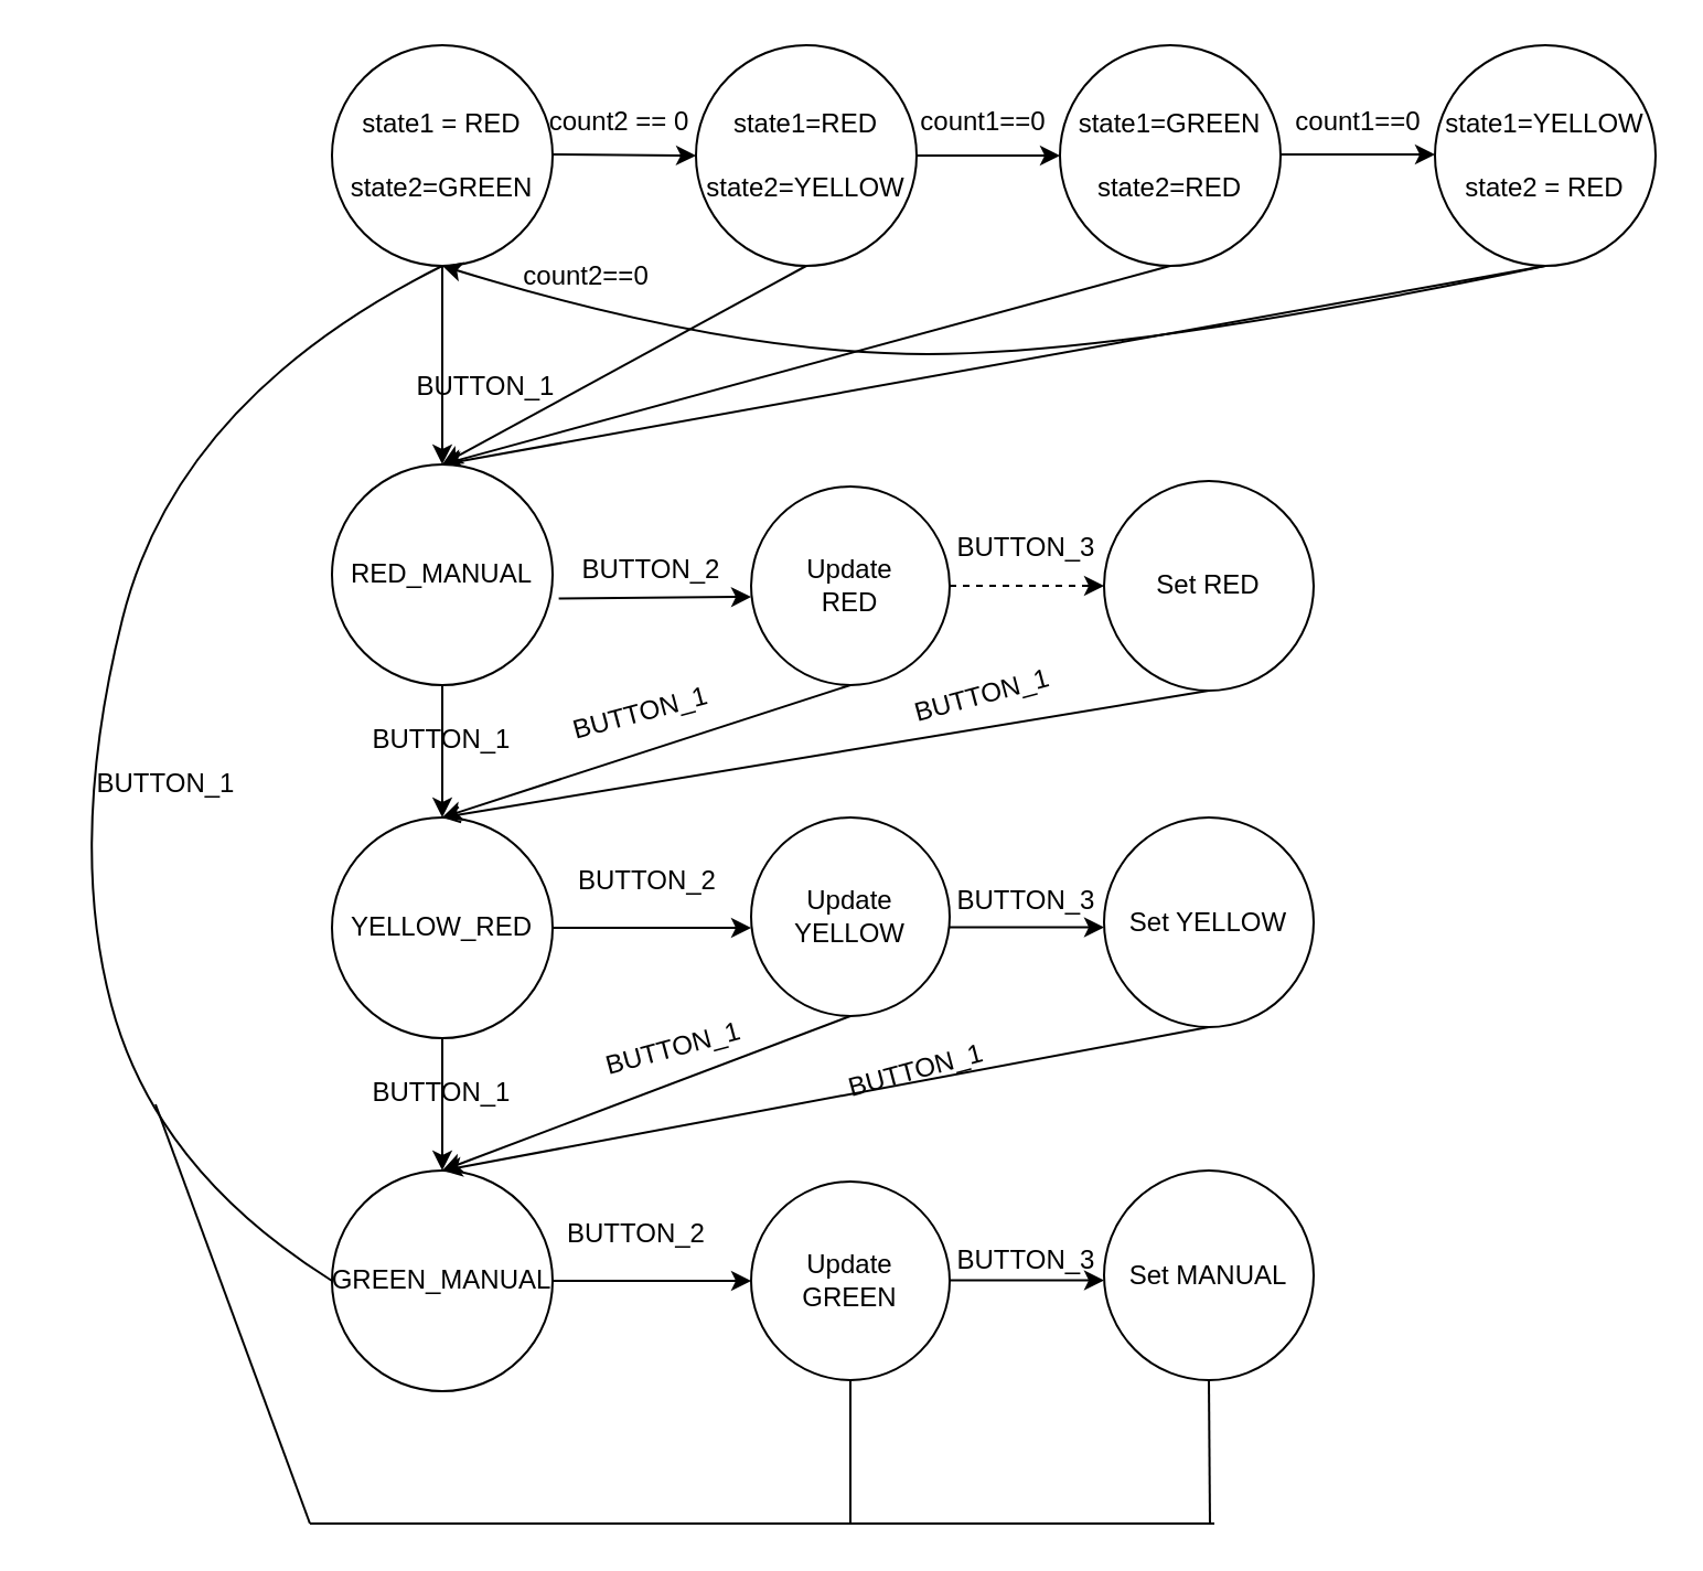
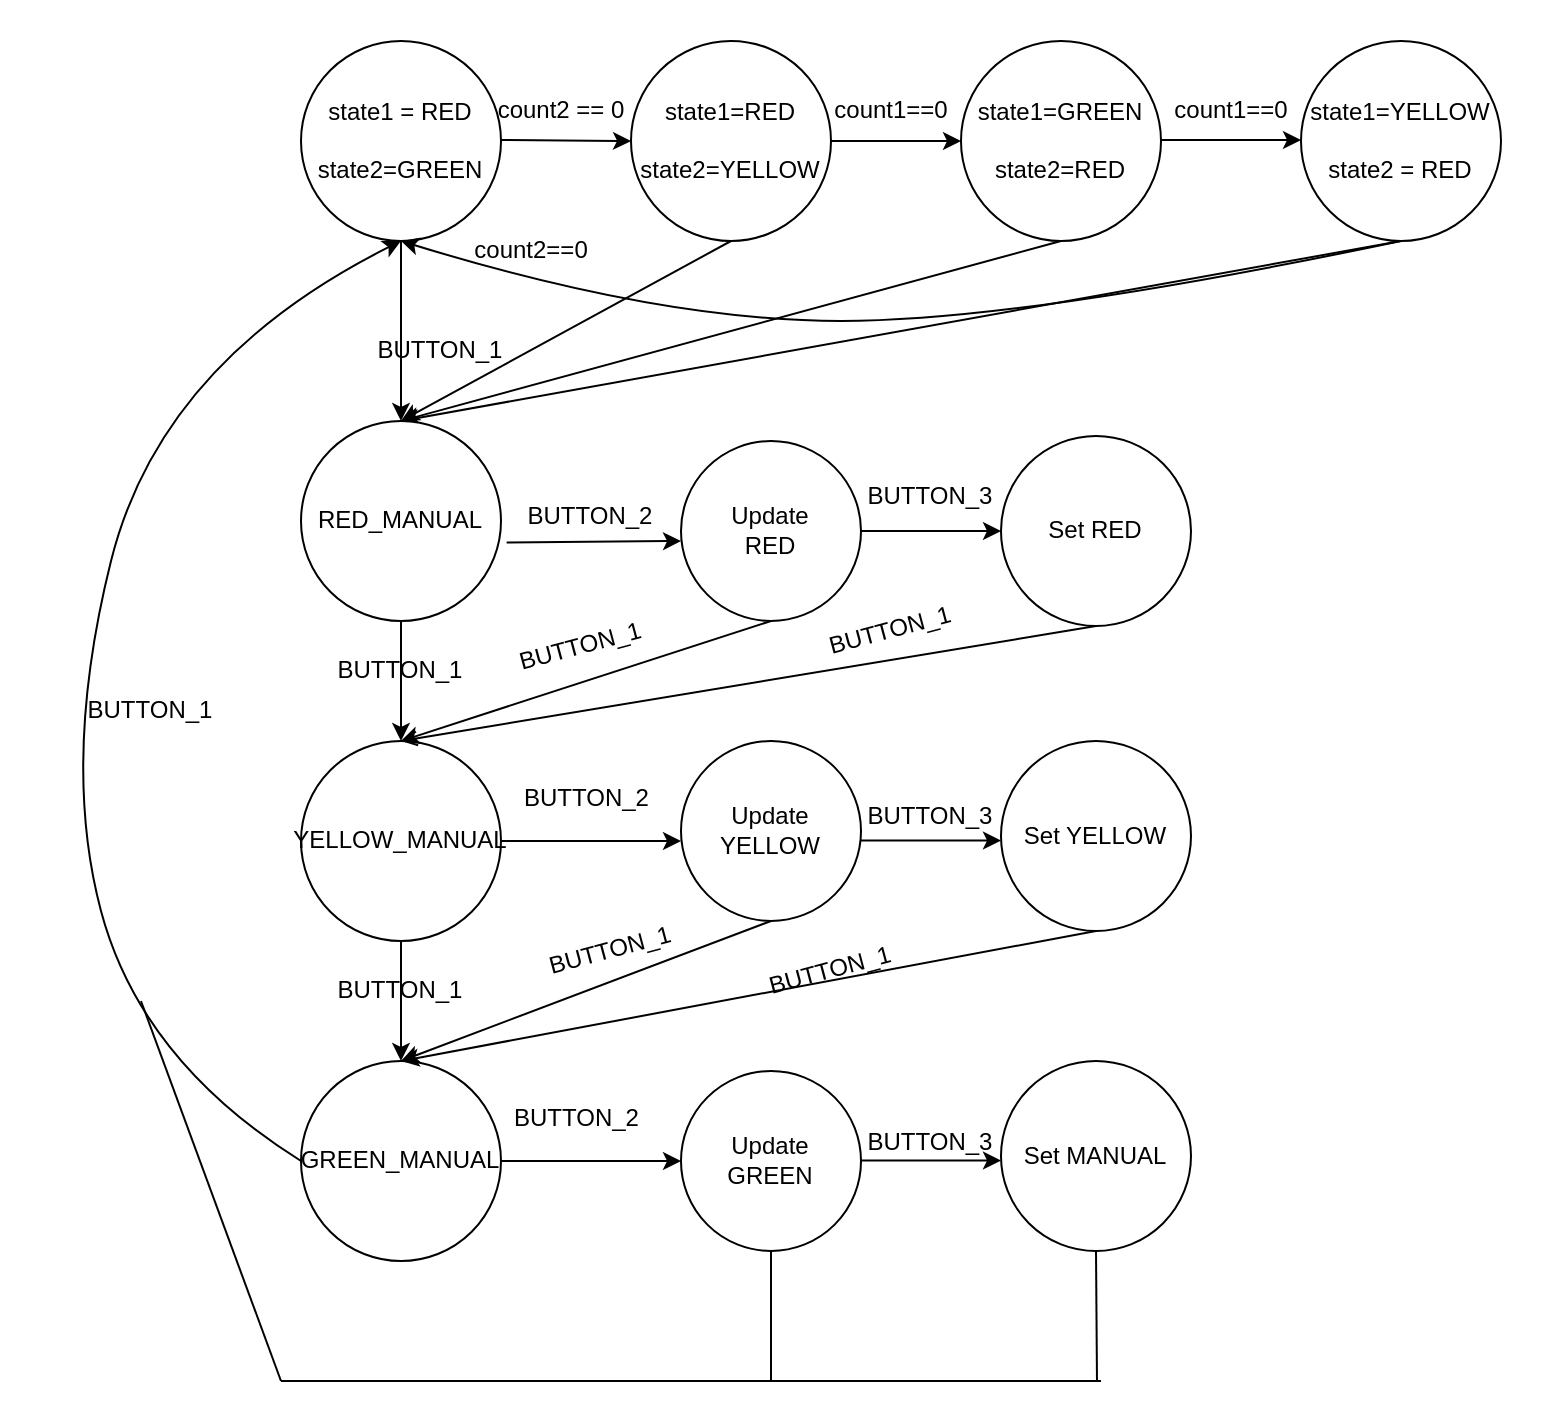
  <mxCell id="0" />
  <mxCell id="1" parent="0" />
  <mxCell id="2" value="state1 = RED&lt;br&gt;&lt;br&gt;state2=GREEN" style="ellipse;whiteSpace=wrap;html=1;aspect=fixed;" parent="1" vertex="1"><mxGeometry x="150" y="20" width="100" height="100" as="geometry" /></mxCell>
  <mxCell id="3" value="state1=RED&lt;br&gt;&lt;br&gt;state2=YELLOW" style="ellipse;whiteSpace=wrap;html=1;aspect=fixed;" parent="1" vertex="1"><mxGeometry x="315" y="20" width="100" height="100" as="geometry" /></mxCell>
  <mxCell id="4" value="state1=GREEN&lt;br&gt;&lt;br&gt;state2=RED" style="ellipse;whiteSpace=wrap;html=1;aspect=fixed;" parent="1" vertex="1"><mxGeometry x="480" y="20" width="100" height="100" as="geometry" /></mxCell>
  <mxCell id="5" value="state1=YELLOW&lt;br&gt;&lt;br&gt;state2 = RED" style="ellipse;whiteSpace=wrap;html=1;aspect=fixed;" parent="1" vertex="1"><mxGeometry x="650" y="20" width="100" height="100" as="geometry" /></mxCell>
  <mxCell id="6" value="" style="endArrow=classic;html=1;rounded=0;entryX=0;entryY=0.5;entryDx=0;entryDy=0;exitX=1;exitY=0.5;exitDx=0;exitDy=0;" parent="1" target="3" edge="1"><mxGeometry width="50" height="50" relative="1" as="geometry"><mxPoint x="250" y="69.5" as="sourcePoint" /><mxPoint x="300" y="69.5" as="targetPoint" /></mxGeometry></mxCell>
  <mxCell id="7" value="" style="endArrow=classic;html=1;rounded=0;entryX=0;entryY=0.5;entryDx=0;entryDy=0;exitX=1;exitY=0.5;exitDx=0;exitDy=0;" parent="1" source="3" target="4" edge="1"><mxGeometry width="50" height="50" relative="1" as="geometry"><mxPoint x="420" y="70" as="sourcePoint" /><mxPoint x="450" y="69.5" as="targetPoint" /></mxGeometry></mxCell>
  <mxCell id="8" value="" style="endArrow=classic;html=1;rounded=0;exitX=1;exitY=0.5;exitDx=0;exitDy=0;" parent="1" edge="1"><mxGeometry width="50" height="50" relative="1" as="geometry"><mxPoint x="580" y="69.52" as="sourcePoint" /><mxPoint x="650" y="69.52" as="targetPoint" /></mxGeometry></mxCell>
  <mxCell id="9" value="count2 == 0" style="text;html=1;align=center;verticalAlign=middle;resizable=0;points=[];autosize=1;strokeColor=none;fillColor=none;" parent="1" vertex="1"><mxGeometry x="235" y="40" width="90" height="30" as="geometry" /></mxCell>
  <mxCell id="10" value="count1==0" style="text;html=1;align=center;verticalAlign=middle;resizable=0;points=[];autosize=1;strokeColor=none;fillColor=none;" parent="1" vertex="1"><mxGeometry x="405" y="40" width="80" height="30" as="geometry" /></mxCell>
  <mxCell id="11" value="count1==0" style="text;html=1;align=center;verticalAlign=middle;resizable=0;points=[];autosize=1;strokeColor=none;fillColor=none;" parent="1" vertex="1"><mxGeometry x="575" y="40" width="80" height="30" as="geometry" /></mxCell>
  <mxCell id="12" value="count2&lt;span style=&quot;background-color: initial;&quot;&gt;==0&lt;/span&gt;" style="text;html=1;align=center;verticalAlign=middle;resizable=0;points=[];autosize=1;strokeColor=none;fillColor=none;" parent="1" vertex="1"><mxGeometry x="225" y="110" width="80" height="30" as="geometry" /></mxCell>
  <mxCell id="13" value="" style="curved=1;endArrow=classic;html=1;rounded=0;exitX=0.5;exitY=1;exitDx=0;exitDy=0;entryX=0.5;entryY=1;entryDx=0;entryDy=0;" parent="1" source="5" target="2" edge="1"><mxGeometry width="50" height="50" relative="1" as="geometry"><mxPoint x="680" y="180" as="sourcePoint" /><mxPoint x="400" y="160" as="targetPoint" /><Array as="points"><mxPoint x="510" y="160" /><mxPoint x="330" y="160" /></Array></mxGeometry></mxCell>
  <mxCell id="14" value="" style="endArrow=classic;html=1;rounded=0;" parent="1" edge="1"><mxGeometry width="50" height="50" relative="1" as="geometry"><mxPoint x="200" y="120" as="sourcePoint" /><mxPoint x="200" y="210" as="targetPoint" /></mxGeometry></mxCell>
  <mxCell id="15" value="" style="endArrow=classic;html=1;rounded=0;exitX=0.5;exitY=1;exitDx=0;exitDy=0;" parent="1" source="3" edge="1"><mxGeometry width="50" height="50" relative="1" as="geometry"><mxPoint x="420" y="170" as="sourcePoint" /><mxPoint x="200" y="210" as="targetPoint" /></mxGeometry></mxCell>
  <mxCell id="16" value="" style="endArrow=classic;html=1;rounded=0;exitX=0.5;exitY=1;exitDx=0;exitDy=0;" parent="1" source="4" edge="1"><mxGeometry width="50" height="50" relative="1" as="geometry"><mxPoint x="420" y="170" as="sourcePoint" /><mxPoint x="200" y="210" as="targetPoint" /></mxGeometry></mxCell>
  <mxCell id="17" value="" style="endArrow=classic;html=1;rounded=0;" parent="1" edge="1"><mxGeometry width="50" height="50" relative="1" as="geometry"><mxPoint x="700" y="120" as="sourcePoint" /><mxPoint x="200" y="210" as="targetPoint" /></mxGeometry></mxCell>
  <mxCell id="18" value="BUTTON_1" style="text;html=1;align=center;verticalAlign=middle;whiteSpace=wrap;rounded=0;" parent="1" vertex="1"><mxGeometry x="165" y="160" width="110" height="30" as="geometry" /></mxCell>
  <mxCell id="19" value="RED_MANUAL" style="ellipse;whiteSpace=wrap;html=1;aspect=fixed;" parent="1" vertex="1"><mxGeometry x="150" y="210" width="100" height="100" as="geometry" /></mxCell>
  <mxCell id="20" value="" style="endArrow=classic;html=1;rounded=0;exitX=1.028;exitY=0.608;exitDx=0;exitDy=0;exitPerimeter=0;" parent="1" source="19" edge="1"><mxGeometry width="50" height="50" relative="1" as="geometry"><mxPoint x="390" y="300" as="sourcePoint" /><mxPoint x="340" y="270" as="targetPoint" /></mxGeometry></mxCell>
  <mxCell id="21" value="" style="endArrow=classic;html=1;rounded=0;exitX=0.5;exitY=1;exitDx=0;exitDy=0;" parent="1" source="19" edge="1"><mxGeometry width="50" height="50" relative="1" as="geometry"><mxPoint x="270" y="350" as="sourcePoint" /><mxPoint x="200" y="370" as="targetPoint" /></mxGeometry></mxCell>
- <mxCell id="22" value="YELLOW_RED" style="ellipse;whiteSpace=wrap;html=1;aspect=fixed;" parent="1" vertex="1"><mxGeometry x="150" y="370" width="100" height="100" as="geometry" /></mxCell>
+ <mxCell id="22" value="YELLOW_MANUAL" style="ellipse;whiteSpace=wrap;html=1;aspect=fixed;" parent="1" vertex="1"><mxGeometry x="150" y="370" width="100" height="100" as="geometry" /></mxCell>
  <mxCell id="23" value="" style="endArrow=classic;html=1;rounded=0;exitX=0.5;exitY=1;exitDx=0;exitDy=0;" parent="1" edge="1"><mxGeometry width="50" height="50" relative="1" as="geometry"><mxPoint x="200" y="470" as="sourcePoint" /><mxPoint x="200" y="530" as="targetPoint" /></mxGeometry></mxCell>
  <mxCell id="24" value="GREEN_MANUAL" style="ellipse;whiteSpace=wrap;html=1;aspect=fixed;" parent="1" vertex="1"><mxGeometry x="150" y="530" width="100" height="100" as="geometry" /></mxCell>
  <mxCell id="25" value="" style="endArrow=classic;html=1;rounded=0;exitX=1;exitY=0.5;exitDx=0;exitDy=0;" parent="1" source="22" edge="1"><mxGeometry width="50" height="50" relative="1" as="geometry"><mxPoint x="240" y="380" as="sourcePoint" /><mxPoint x="340" y="420" as="targetPoint" /></mxGeometry></mxCell>
  <mxCell id="26" value="" style="endArrow=classic;html=1;rounded=0;exitX=1;exitY=0.5;exitDx=0;exitDy=0;" parent="1" source="24" edge="1"><mxGeometry width="50" height="50" relative="1" as="geometry"><mxPoint x="320" y="510" as="sourcePoint" /><mxPoint x="340" y="580" as="targetPoint" /></mxGeometry></mxCell>
  <mxCell id="27" value="Update&lt;br&gt;RED" style="ellipse;whiteSpace=wrap;html=1;aspect=fixed;" parent="1" vertex="1"><mxGeometry x="340" y="220" width="90" height="90" as="geometry" /></mxCell>
  <mxCell id="28" value="Update&lt;br&gt;YELLOW" style="ellipse;whiteSpace=wrap;html=1;aspect=fixed;" parent="1" vertex="1"><mxGeometry x="340" y="370" width="90" height="90" as="geometry" /></mxCell>
  <mxCell id="29" value="Update&lt;br&gt;GREEN" style="ellipse;whiteSpace=wrap;html=1;aspect=fixed;" parent="1" vertex="1"><mxGeometry x="340" y="535" width="90" height="90" as="geometry" /></mxCell>
  <mxCell id="30" value="BUTTON_&lt;span style=&quot;background-color: initial;&quot;&gt;2&lt;/span&gt;&lt;div&gt;&lt;div&gt;&lt;br&gt;&lt;/div&gt;&lt;/div&gt;" style="text;html=1;align=center;verticalAlign=middle;whiteSpace=wrap;rounded=0;" parent="1" vertex="1"><mxGeometry x="260" y="250" width="70" height="30" as="geometry" /></mxCell>
  <mxCell id="31" value="" style="endArrow=classic;html=1;rounded=0;exitX=1;exitY=0.5;exitDx=0;exitDy=0;" parent="1" edge="1"><mxGeometry width="50" height="50" relative="1" as="geometry"><mxPoint x="430" y="419.77" as="sourcePoint" /><mxPoint x="500" y="419.77" as="targetPoint" /></mxGeometry></mxCell>
  <mxCell id="32" value="" style="endArrow=classic;html=1;rounded=0;exitX=1;exitY=0.5;exitDx=0;exitDy=0;" parent="1" edge="1"><mxGeometry width="50" height="50" relative="1" as="geometry"><mxPoint x="430" y="579.77" as="sourcePoint" /><mxPoint x="500" y="579.77" as="targetPoint" /></mxGeometry></mxCell>
  <mxCell id="33" value="Set RED" style="ellipse;whiteSpace=wrap;html=1;aspect=fixed;" parent="1" vertex="1"><mxGeometry x="500" y="217.5" width="95" height="95" as="geometry" /></mxCell>
  <mxCell id="34" value="Set YELLOW" style="ellipse;whiteSpace=wrap;html=1;aspect=fixed;" parent="1" vertex="1"><mxGeometry x="500" y="370" width="95" height="95" as="geometry" /></mxCell>
  <mxCell id="35" value="Set MANUAL" style="ellipse;whiteSpace=wrap;html=1;aspect=fixed;" parent="1" vertex="1"><mxGeometry x="500" y="530" width="95" height="95" as="geometry" /></mxCell>
- <mxCell id="36" value="" style="curved=1;endArrow=none;html=1;rounded=0;exitX=0;exitY=0.5;exitDx=0;exitDy=0;entryX=0.5;entryY=1;entryDx=0;entryDy=0;" parent="1" source="24" target="2" edge="1"><mxGeometry width="50" height="50" relative="1" as="geometry"><mxPoint x="230" y="430" as="sourcePoint" /><mxPoint x="60" y="280" as="targetPoint" /><Array as="points"><mxPoint x="70" y="530" /><mxPoint x="30" y="380" /><mxPoint x="80" y="180" /></Array></mxGeometry></mxCell>
+ <mxCell id="36" value="" style="curved=1;endArrow=classic;html=1;rounded=0;exitX=0;exitY=0.5;exitDx=0;exitDy=0;entryX=0.5;entryY=1;entryDx=0;entryDy=0;" parent="1" source="24" target="2" edge="1"><mxGeometry width="50" height="50" relative="1" as="geometry"><mxPoint x="230" y="430" as="sourcePoint" /><mxPoint x="60" y="280" as="targetPoint" /><Array as="points"><mxPoint x="70" y="530" /><mxPoint x="30" y="380" /><mxPoint x="80" y="180" /></Array></mxGeometry></mxCell>
  <mxCell id="37" value="" style="endArrow=classic;html=1;rounded=0;exitX=0.5;exitY=1;exitDx=0;exitDy=0;entryX=0.5;entryY=0;entryDx=0;entryDy=0;" parent="1" source="27" target="22" edge="1"><mxGeometry width="50" height="50" relative="1" as="geometry"><mxPoint x="320" y="380" as="sourcePoint" /><mxPoint x="370" y="330" as="targetPoint" /></mxGeometry></mxCell>
  <mxCell id="38" value="" style="endArrow=open;html=1;rounded=0;exitX=0.5;exitY=1;exitDx=0;exitDy=0;entryX=0.5;entryY=0;entryDx=0;entryDy=0;" parent="1" source="33" target="22" edge="1"><mxGeometry width="50" height="50" relative="1" as="geometry"><mxPoint x="320" y="380" as="sourcePoint" /><mxPoint x="370" y="330" as="targetPoint" /></mxGeometry></mxCell>
  <mxCell id="39" value="" style="endArrow=classic;html=1;rounded=0;exitX=0.5;exitY=1;exitDx=0;exitDy=0;entryX=0.5;entryY=0;entryDx=0;entryDy=0;" parent="1" source="28" target="24" edge="1"><mxGeometry width="50" height="50" relative="1" as="geometry"><mxPoint x="330" y="450" as="sourcePoint" /><mxPoint x="380" y="400" as="targetPoint" /></mxGeometry></mxCell>
  <mxCell id="40" value="" style="endArrow=classic;html=1;rounded=0;exitX=0.5;exitY=1;exitDx=0;exitDy=0;entryX=0.5;entryY=0;entryDx=0;entryDy=0;" parent="1" source="34" target="24" edge="1"><mxGeometry width="50" height="50" relative="1" as="geometry"><mxPoint x="330" y="450" as="sourcePoint" /><mxPoint x="380" y="400" as="targetPoint" /></mxGeometry></mxCell>
  <mxCell id="41" value="BUTTON_3&lt;div&gt;&lt;div&gt;&lt;br&gt;&lt;/div&gt;&lt;/div&gt;" style="text;html=1;align=center;verticalAlign=middle;whiteSpace=wrap;rounded=0;" vertex="1" parent="1"><mxGeometry x="430" y="240" width="70" height="30" as="geometry" /></mxCell>
- <mxCell id="42" value="" style="endArrow=classic;html=1;rounded=0;exitX=1;exitY=0.5;exitDx=0;exitDy=0;entryX=0;entryY=0.5;entryDx=0;entryDy=0;dashed=1;" edge="1" parent="1" source="27" target="33"><mxGeometry width="50" height="50" relative="1" as="geometry"><mxPoint x="320" y="330" as="sourcePoint" /><mxPoint x="370" y="280" as="targetPoint" /><Array as="points"><mxPoint x="450" y="265" /><mxPoint x="470" y="265" /><mxPoint x="490" y="265" /></Array></mxGeometry></mxCell>
+ <mxCell id="42" value="" style="endArrow=classic;html=1;rounded=0;exitX=1;exitY=0.5;exitDx=0;exitDy=0;entryX=0;entryY=0.5;entryDx=0;entryDy=0;" edge="1" parent="1" source="27" target="33"><mxGeometry width="50" height="50" relative="1" as="geometry"><mxPoint x="320" y="330" as="sourcePoint" /><mxPoint x="370" y="280" as="targetPoint" /><Array as="points"><mxPoint x="450" y="265" /><mxPoint x="470" y="265" /><mxPoint x="490" y="265" /></Array></mxGeometry></mxCell>
  <mxCell id="43" value="BUTTON_&lt;span style=&quot;forced-color-adjust: none; background-color: initial;&quot;&gt;2&lt;/span&gt;&lt;div style=&quot;forced-color-adjust: none;&quot;&gt;&lt;div style=&quot;forced-color-adjust: none;&quot;&gt;&lt;br style=&quot;forced-color-adjust: none; color: rgb(0, 0, 0); font-family: Helvetica; font-size: 12px; font-style: normal; font-variant-ligatures: normal; font-variant-caps: normal; font-weight: 400; letter-spacing: normal; orphans: 2; text-align: center; text-indent: 0px; text-transform: none; widows: 2; word-spacing: 0px; -webkit-text-stroke-width: 0px; white-space: normal; background-color: rgb(251, 251, 251); text-decoration-thickness: initial; text-decoration-style: initial; text-decoration-color: initial;&quot;&gt;&#10;&#10;&lt;/div&gt;&lt;/div&gt;" style="text;whiteSpace=wrap;html=1;" vertex="1" parent="1"><mxGeometry x="260" y="385" width="70" height="30" as="geometry" /></mxCell>
  <mxCell id="44" value="BUTTON_&lt;span style=&quot;forced-color-adjust: none; background-color: initial;&quot;&gt;2&lt;/span&gt;&lt;div style=&quot;forced-color-adjust: none;&quot;&gt;&lt;div style=&quot;forced-color-adjust: none;&quot;&gt;&lt;br style=&quot;forced-color-adjust: none; color: rgb(0, 0, 0); font-family: Helvetica; font-size: 12px; font-style: normal; font-variant-ligatures: normal; font-variant-caps: normal; font-weight: 400; letter-spacing: normal; orphans: 2; text-align: center; text-indent: 0px; text-transform: none; widows: 2; word-spacing: 0px; -webkit-text-stroke-width: 0px; white-space: normal; background-color: rgb(251, 251, 251); text-decoration-thickness: initial; text-decoration-style: initial; text-decoration-color: initial;&quot;&gt;&#10;&#10;&lt;/div&gt;&lt;/div&gt;" style="text;whiteSpace=wrap;html=1;" vertex="1" parent="1"><mxGeometry x="255" y="545" width="70" height="30" as="geometry" /></mxCell>
  <mxCell id="45" value="BUTTON_3&lt;div&gt;&lt;div&gt;&lt;br&gt;&lt;/div&gt;&lt;/div&gt;" style="text;html=1;align=center;verticalAlign=middle;whiteSpace=wrap;rounded=0;" vertex="1" parent="1"><mxGeometry x="430" y="400" width="70" height="30" as="geometry" /></mxCell>
  <mxCell id="46" value="BUTTON_3&lt;div&gt;&lt;div&gt;&lt;br&gt;&lt;/div&gt;&lt;/div&gt;" style="text;html=1;align=center;verticalAlign=middle;whiteSpace=wrap;rounded=0;" vertex="1" parent="1"><mxGeometry x="430" y="562.5" width="70" height="30" as="geometry" /></mxCell>
  <mxCell id="47" value="BUTTON_1" style="text;html=1;align=center;verticalAlign=middle;whiteSpace=wrap;rounded=0;" vertex="1" parent="1"><mxGeometry x="145" y="320" width="110" height="30" as="geometry" /></mxCell>
  <mxCell id="48" value="BUTTON_1" style="text;html=1;align=center;verticalAlign=middle;whiteSpace=wrap;rounded=0;" vertex="1" parent="1"><mxGeometry x="145" y="480" width="110" height="30" as="geometry" /></mxCell>
  <mxCell id="49" value="BUTTON_1" style="text;html=1;align=center;verticalAlign=middle;whiteSpace=wrap;rounded=0;rotation=-15;" vertex="1" parent="1"><mxGeometry x="250" y="460" width="110" height="30" as="geometry" /></mxCell>
  <mxCell id="50" value="BUTTON_1" style="text;html=1;align=center;verticalAlign=middle;whiteSpace=wrap;rounded=0;rotation=-15;" vertex="1" parent="1"><mxGeometry x="360" y="470" width="110" height="30" as="geometry" /></mxCell>
  <mxCell id="51" value="BUTTON_1" style="text;html=1;align=center;verticalAlign=middle;whiteSpace=wrap;rounded=0;rotation=-15;" vertex="1" parent="1"><mxGeometry x="235" y="307.5" width="110" height="30" as="geometry" /></mxCell>
  <mxCell id="52" value="BUTTON_1" style="text;html=1;align=center;verticalAlign=middle;whiteSpace=wrap;rounded=0;rotation=-15;" vertex="1" parent="1"><mxGeometry x="390" y="300" width="110" height="30" as="geometry" /></mxCell>
  <mxCell id="53" value="BUTTON_1" style="text;html=1;align=center;verticalAlign=middle;whiteSpace=wrap;rounded=0;" vertex="1" parent="1"><mxGeometry x="20" y="340" width="110" height="30" as="geometry" /></mxCell>
  <mxCell id="54" value="" style="endArrow=none;html=1;rounded=0;exitX=0.5;exitY=1;exitDx=0;exitDy=0;" edge="1" parent="1" source="29"><mxGeometry width="50" height="50" relative="1" as="geometry"><mxPoint x="430" y="550" as="sourcePoint" /><mxPoint x="140" y="690" as="targetPoint" /><Array as="points"><mxPoint x="385" y="690" /></Array></mxGeometry></mxCell>
  <mxCell id="55" value="" style="endArrow=none;html=1;rounded=0;" edge="1" parent="1"><mxGeometry width="50" height="50" relative="1" as="geometry"><mxPoint x="140" y="690" as="sourcePoint" /><mxPoint x="70" y="500" as="targetPoint" /></mxGeometry></mxCell>
  <mxCell id="56" value="" style="endArrow=none;html=1;rounded=0;exitX=0.5;exitY=1;exitDx=0;exitDy=0;" edge="1" parent="1" source="35"><mxGeometry width="50" height="50" relative="1" as="geometry"><mxPoint x="320" y="500" as="sourcePoint" /><mxPoint x="548" y="690" as="targetPoint" /></mxGeometry></mxCell>
  <mxCell id="57" value="" style="endArrow=none;html=1;rounded=0;" edge="1" parent="1"><mxGeometry width="50" height="50" relative="1" as="geometry"><mxPoint x="550" y="690" as="sourcePoint" /><mxPoint x="380" y="690" as="targetPoint" /></mxGeometry></mxCell>
